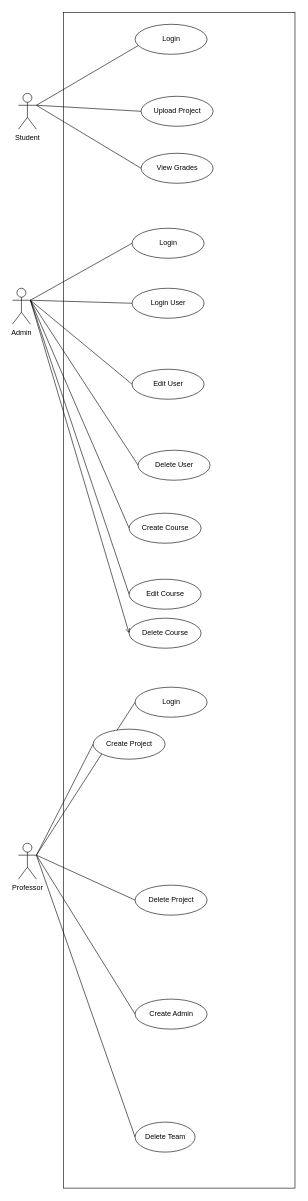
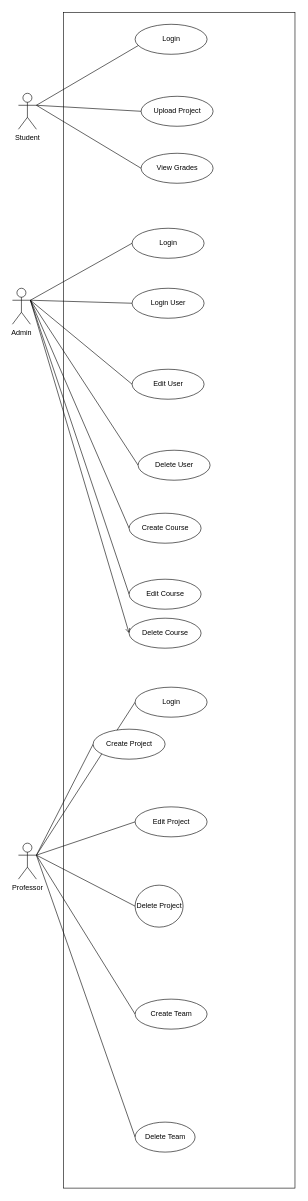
  <mxCell id="0" />
  <mxCell id="1" parent="0" />
  <mxCell id="2" style="rounded=0;orthogonalLoop=1;jettySize=auto;html=1;exitX=1;exitY=0.333;exitDx=0;exitDy=0;exitPerimeter=0;entryX=0;entryY=0.5;entryDx=0;entryDy=0;endArrow=none;endFill=0;" parent="1" source="4" target="5" edge="1"><mxGeometry relative="1" as="geometry" /></mxCell>
  <mxCell id="3" style="edgeStyle=none;rounded=0;orthogonalLoop=1;jettySize=auto;html=1;exitX=1;exitY=0.333;exitDx=0;exitDy=0;exitPerimeter=0;entryX=0;entryY=0.5;entryDx=0;entryDy=0;endArrow=none;endFill=0;" parent="1" source="4" target="6" edge="1"><mxGeometry relative="1" as="geometry" /></mxCell>
  <mxCell id="4" value="Professor&lt;br&gt;&lt;br&gt;" style="shape=umlActor;verticalLabelPosition=bottom;labelBackgroundColor=#ffffff;verticalAlign=top;html=1;outlineConnect=0;" parent="1" vertex="1"><mxGeometry x="30" y="1405" width="30" height="60" as="geometry" /></mxCell>
  <mxCell id="5" value="Login" style="ellipse;whiteSpace=wrap;html=1;" parent="1" vertex="1"><mxGeometry x="224.5" y="1145" width="120" height="50" as="geometry" /></mxCell>
  <mxCell id="6" value="Create Project" style="ellipse;whiteSpace=wrap;html=1;" parent="1" vertex="1"><mxGeometry x="154.5" y="1215" width="120" height="50" as="geometry" /></mxCell>
+ <mxCell id="7" style="edgeStyle=none;rounded=0;orthogonalLoop=1;jettySize=auto;html=1;exitX=0;exitY=0.5;exitDx=0;exitDy=0;entryX=1;entryY=0.333;entryDx=0;entryDy=0;entryPerimeter=0;endArrow=none;endFill=0;" parent="1" source="8" target="4" edge="1"><mxGeometry relative="1" as="geometry" /></mxCell>
+ <mxCell id="8" value="Edit Project" style="ellipse;whiteSpace=wrap;html=1;" parent="1" vertex="1"><mxGeometry x="224.5" y="1344.5" width="120" height="50" as="geometry" /></mxCell>
  <mxCell id="9" style="edgeStyle=none;rounded=0;orthogonalLoop=1;jettySize=auto;html=1;exitX=0;exitY=0.5;exitDx=0;exitDy=0;entryX=1;entryY=0.333;entryDx=0;entryDy=0;entryPerimeter=0;endArrow=none;endFill=0;" parent="1" source="10" target="4" edge="1"><mxGeometry relative="1" as="geometry" /></mxCell>
- <mxCell id="10" value="Delete Project" style="ellipse;whiteSpace=wrap;html=1;" parent="1" vertex="1"><mxGeometry x="224.5" y="1475" width="120" height="50" as="geometry" /></mxCell>
+ <mxCell id="10" value="Delete Project" style="ellipse;whiteSpace=wrap;html=1;" parent="1" vertex="1"><mxGeometry x="224.5" y="1475" width="80" height="70" as="geometry" /></mxCell>
  <mxCell id="11" style="edgeStyle=none;rounded=0;orthogonalLoop=1;jettySize=auto;html=1;exitX=0;exitY=0.5;exitDx=0;exitDy=0;endArrow=none;endFill=0;entryX=1;entryY=0.333;entryDx=0;entryDy=0;entryPerimeter=0;" parent="1" source="12" target="4" edge="1"><mxGeometry relative="1" as="geometry"><mxPoint x="134.5" y="1425" as="targetPoint" /></mxGeometry></mxCell>
- <mxCell id="12" value="Create Admin" style="ellipse;whiteSpace=wrap;html=1;" parent="1" vertex="1"><mxGeometry x="224.5" y="1665" width="120" height="50" as="geometry" /></mxCell>
+ <mxCell id="12" value="Create Team" style="ellipse;whiteSpace=wrap;html=1;" parent="1" vertex="1"><mxGeometry x="224.5" y="1665" width="120" height="50" as="geometry" /></mxCell>
  <mxCell id="13" style="edgeStyle=none;rounded=0;orthogonalLoop=1;jettySize=auto;html=1;exitX=0;exitY=0.5;exitDx=0;exitDy=0;endArrow=none;endFill=0;entryX=1;entryY=0.333;entryDx=0;entryDy=0;entryPerimeter=0;" parent="1" source="14" target="4" edge="1"><mxGeometry relative="1" as="geometry"><mxPoint x="134.5" y="1425" as="targetPoint" /></mxGeometry></mxCell>
  <mxCell id="14" value="Delete Team&lt;br&gt;" style="ellipse;whiteSpace=wrap;html=1;" parent="1" vertex="1"><mxGeometry x="224.5" y="1870" width="100" height="50" as="geometry" /></mxCell>
  <mxCell id="15" style="edgeStyle=none;rounded=0;orthogonalLoop=1;jettySize=auto;html=1;exitX=1;exitY=0.333;exitDx=0;exitDy=0;exitPerimeter=0;entryX=0;entryY=0.5;entryDx=0;entryDy=0;startArrow=none;startFill=0;endArrow=none;endFill=0;" parent="1" source="18" target="20" edge="1"><mxGeometry relative="1" as="geometry" /></mxCell>
  <mxCell id="16" style="edgeStyle=none;rounded=0;orthogonalLoop=1;jettySize=auto;html=1;exitX=1;exitY=0.333;exitDx=0;exitDy=0;exitPerimeter=0;entryX=0;entryY=0.5;entryDx=0;entryDy=0;startArrow=none;startFill=0;endArrow=none;endFill=0;" parent="1" source="18" target="21" edge="1"><mxGeometry relative="1" as="geometry" /></mxCell>
  <mxCell id="17" style="edgeStyle=none;rounded=0;orthogonalLoop=1;jettySize=auto;html=1;exitX=1;exitY=0.333;exitDx=0;exitDy=0;exitPerimeter=0;entryX=0.05;entryY=0.7;entryDx=0;entryDy=0;entryPerimeter=0;startArrow=none;startFill=0;endArrow=none;endFill=0;" parent="1" source="18" target="19" edge="1"><mxGeometry relative="1" as="geometry" /></mxCell>
  <mxCell id="18" value="Student&lt;br&gt;" style="shape=umlActor;verticalLabelPosition=bottom;labelBackgroundColor=#ffffff;verticalAlign=top;html=1;outlineConnect=0;" parent="1" vertex="1"><mxGeometry x="30" y="155" width="30" height="60" as="geometry" /></mxCell>
  <mxCell id="19" value="Login" style="ellipse;whiteSpace=wrap;html=1;" parent="1" vertex="1"><mxGeometry x="224.5" y="40" width="120" height="50" as="geometry" /></mxCell>
  <mxCell id="20" value="Upload Project" style="ellipse;whiteSpace=wrap;html=1;" parent="1" vertex="1"><mxGeometry x="234.5" y="160" width="120" height="50" as="geometry" /></mxCell>
  <mxCell id="21" value="View Grades" style="ellipse;whiteSpace=wrap;html=1;" parent="1" vertex="1"><mxGeometry x="234.5" y="255" width="120" height="50" as="geometry" /></mxCell>
  <mxCell id="22" style="edgeStyle=none;rounded=0;orthogonalLoop=1;jettySize=auto;html=1;exitX=1;exitY=0.333;exitDx=0;exitDy=0;exitPerimeter=0;entryX=0;entryY=0.5;entryDx=0;entryDy=0;startArrow=none;startFill=0;endArrow=none;endFill=0;" parent="1" source="29" target="30" edge="1"><mxGeometry relative="1" as="geometry" /></mxCell>
  <mxCell id="23" style="edgeStyle=none;rounded=0;orthogonalLoop=1;jettySize=auto;html=1;exitX=1;exitY=0.333;exitDx=0;exitDy=0;exitPerimeter=0;entryX=0;entryY=0.5;entryDx=0;entryDy=0;startArrow=none;startFill=0;endArrow=none;endFill=0;" parent="1" source="29" target="31" edge="1"><mxGeometry relative="1" as="geometry" /></mxCell>
  <mxCell id="24" style="edgeStyle=none;rounded=0;orthogonalLoop=1;jettySize=auto;html=1;exitX=1;exitY=0.333;exitDx=0;exitDy=0;exitPerimeter=0;entryX=0;entryY=0.5;entryDx=0;entryDy=0;startArrow=none;startFill=0;endArrow=none;endFill=0;" parent="1" source="29" target="32" edge="1"><mxGeometry relative="1" as="geometry" /></mxCell>
  <mxCell id="25" style="edgeStyle=none;rounded=0;orthogonalLoop=1;jettySize=auto;html=1;exitX=1;exitY=0.333;exitDx=0;exitDy=0;exitPerimeter=0;entryX=0;entryY=0.5;entryDx=0;entryDy=0;startArrow=none;startFill=0;endArrow=none;endFill=0;" parent="1" source="29" target="33" edge="1"><mxGeometry relative="1" as="geometry" /></mxCell>
  <mxCell id="26" style="rounded=0;orthogonalLoop=1;jettySize=auto;html=1;exitX=1;exitY=0.333;exitDx=0;exitDy=0;exitPerimeter=0;entryX=0;entryY=0.5;entryDx=0;entryDy=0;startArrow=none;startFill=0;endArrow=none;endFill=0;" parent="1" source="29" target="36" edge="1"><mxGeometry relative="1" as="geometry" /></mxCell>
  <mxCell id="27" style="edgeStyle=none;rounded=0;orthogonalLoop=1;jettySize=auto;html=1;exitX=1;exitY=0.333;exitDx=0;exitDy=0;exitPerimeter=0;entryX=0;entryY=0.5;entryDx=0;entryDy=0;startArrow=none;startFill=0;endArrow=none;endFill=0;" parent="1" source="29" target="35" edge="1"><mxGeometry relative="1" as="geometry" /></mxCell>
  <mxCell id="28" style="edgeStyle=none;rounded=0;orthogonalLoop=1;jettySize=auto;html=1;exitX=1;exitY=0.333;exitDx=0;exitDy=0;exitPerimeter=0;entryX=0;entryY=0.5;entryDx=0;entryDy=0;startArrow=none;startFill=0;endArrow=open;endFill=0;" parent="1" source="29" target="34" edge="1"><mxGeometry relative="1" as="geometry" /></mxCell>
  <mxCell id="29" value="Admin" style="shape=umlActor;verticalLabelPosition=bottom;labelBackgroundColor=#ffffff;verticalAlign=top;html=1;outlineConnect=0;" parent="1" vertex="1"><mxGeometry x="20" y="480" width="30" height="60" as="geometry" /></mxCell>
  <mxCell id="30" value="Login" style="ellipse;whiteSpace=wrap;html=1;" parent="1" vertex="1"><mxGeometry x="219.5" y="380" width="120" height="50" as="geometry" /></mxCell>
  <mxCell id="31" value="Login User" style="ellipse;whiteSpace=wrap;html=1;" parent="1" vertex="1"><mxGeometry x="219.5" y="480" width="120" height="50" as="geometry" /></mxCell>
  <mxCell id="32" value="Edit User" style="ellipse;whiteSpace=wrap;html=1;" parent="1" vertex="1"><mxGeometry x="219.5" y="615" width="120" height="50" as="geometry" /></mxCell>
  <mxCell id="33" value="Delete User" style="ellipse;whiteSpace=wrap;html=1;" parent="1" vertex="1"><mxGeometry x="229.5" y="750" width="120" height="50" as="geometry" /></mxCell>
  <mxCell id="34" value="Delete Course" style="ellipse;whiteSpace=wrap;html=1;" parent="1" vertex="1"><mxGeometry x="214.5" y="1030" width="120" height="50" as="geometry" /></mxCell>
  <mxCell id="35" value="Edit Course" style="ellipse;whiteSpace=wrap;html=1;" parent="1" vertex="1"><mxGeometry x="214.5" y="965" width="120" height="50" as="geometry" /></mxCell>
  <mxCell id="36" value="Create Course" style="ellipse;whiteSpace=wrap;html=1;" parent="1" vertex="1"><mxGeometry x="214.5" y="855" width="120" height="50" as="geometry" /></mxCell>
  <mxCell id="37" value="" style="rounded=0;whiteSpace=wrap;html=1;fillColor=none;" vertex="1" parent="1"><mxGeometry x="105" y="20" width="386" height="1960" as="geometry" /></mxCell>
